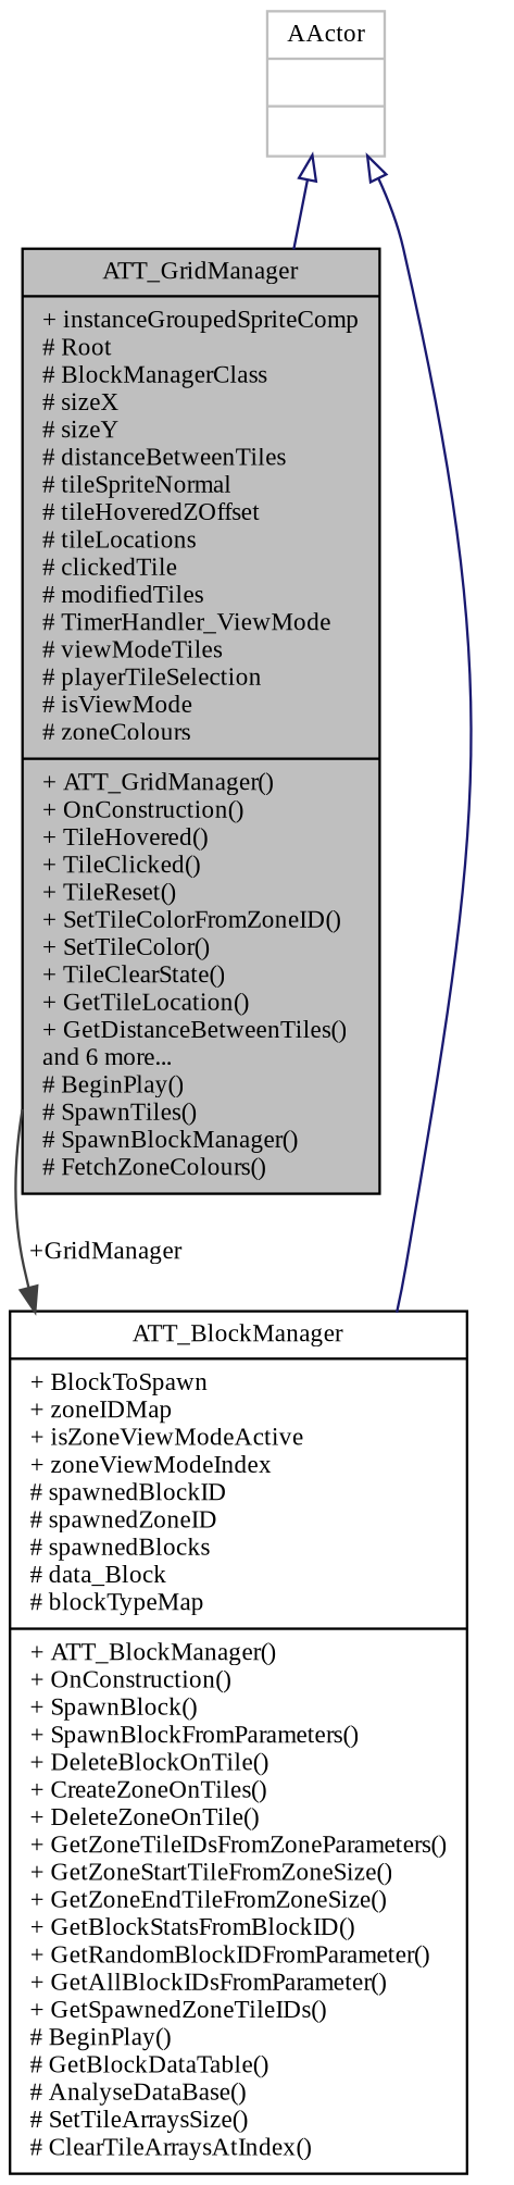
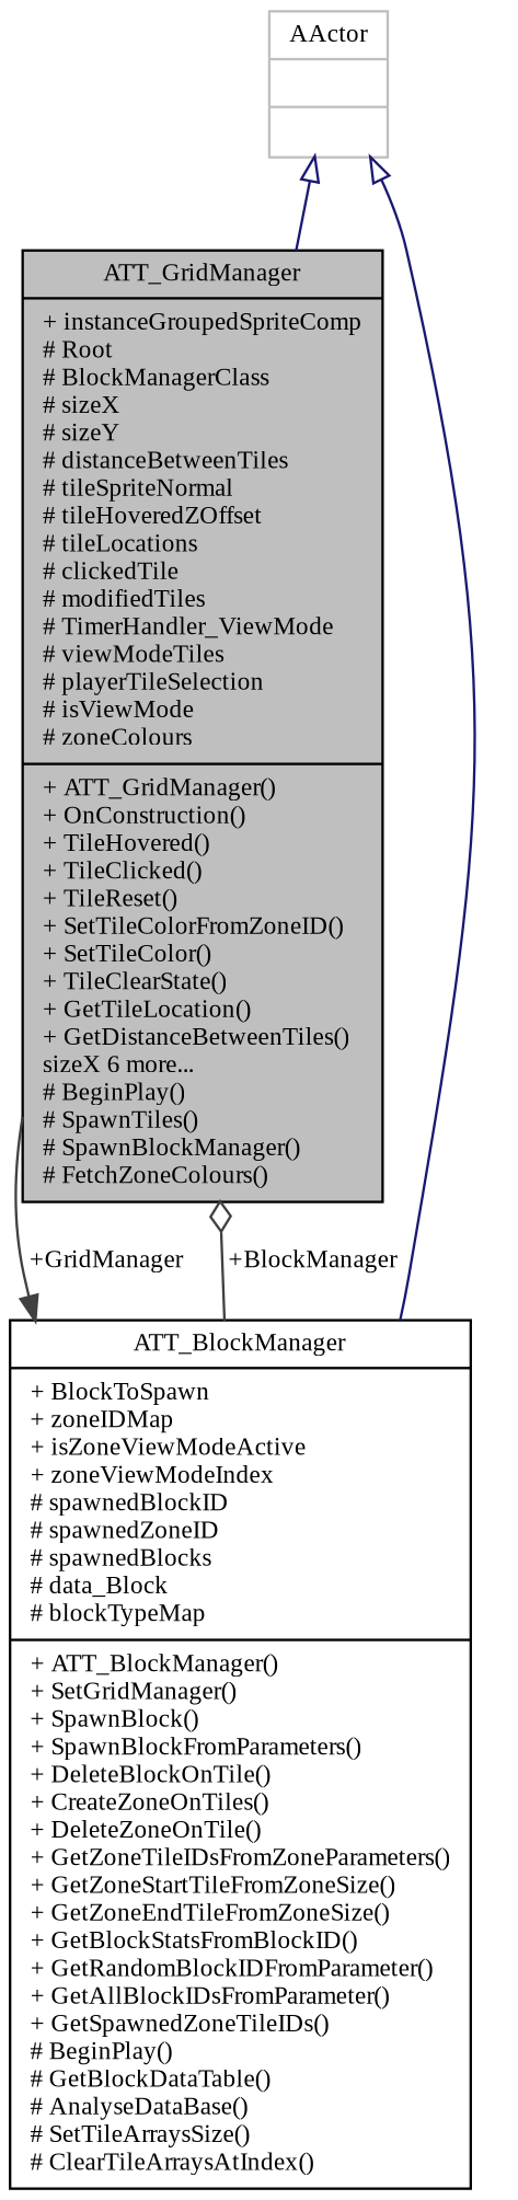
  digraph {
    fontname="Liberation Serif"
    node [color=black fillcolor=white fontname="Liberation Serif" fontsize=10 shape=record style=filled]
    edge [color=grey25 fontname="Liberation Serif" fontsize=10 labelfontname=Helvetica labelfontsize=10 style=solid]
-   n1 [fillcolor=grey75 fontcolor=black height=0.2 label="{ATT_GridManager\n|+ instanceGroupedSpriteComp\l# Root\l# BlockManagerClass\l# sizeX\l# sizeY\l# distanceBetweenTiles\l# tileSpriteNormal\l# tileHoveredZOffset\l# tileLocations\l# clickedTile\l# modifiedTiles\l# TimerHandler_ViewMode\l# viewModeTiles\l# playerTileSelection\l# isViewMode\l# zoneColours\l|+ ATT_GridManager()\l+ OnConstruction()\l+ TileHovered()\l+ TileClicked()\l+ TileReset()\l+ SetTileColorFromZoneID()\l+ SetTileColor()\l+ TileClearState()\l+ GetTileLocation()\l+ GetDistanceBetweenTiles()\land 6 more...\l# BeginPlay()\l# SpawnTiles()\l# SpawnBlockManager()\l# FetchZoneColours()\l}" width=0.4]
-   n2 [height=0.2 label="{ATT_BlockManager\n|+ BlockToSpawn\l+ zoneIDMap\l+ isZoneViewModeActive\l+ zoneViewModeIndex\l# spawnedBlockID\l# spawnedZoneID\l# spawnedBlocks\l# data_Block\l# blockTypeMap\l|+ ATT_BlockManager()\l+ OnConstruction()\l+ SpawnBlock()\l+ SpawnBlockFromParameters()\l+ DeleteBlockOnTile()\l+ CreateZoneOnTiles()\l+ DeleteZoneOnTile()\l+ GetZoneTileIDsFromZoneParameters()\l+ GetZoneStartTileFromZoneSize()\l+ GetZoneEndTileFromZoneSize()\l+ GetBlockStatsFromBlockID()\l+ GetRandomBlockIDFromParameter()\l+ GetAllBlockIDsFromParameter()\l+ GetSpawnedZoneTileIDs()\l# BeginPlay()\l# GetBlockDataTable()\l# AnalyseDataBase()\l# SetTileArraysSize()\l# ClearTileArraysAtIndex()\l}" width=0.4]
+   n1 [fillcolor=grey75 fontcolor=black height=0.2 label="{ATT_GridManager\n|+ instanceGroupedSpriteComp\l# Root\l# BlockManagerClass\l# sizeX\l# sizeY\l# distanceBetweenTiles\l# tileSpriteNormal\l# tileHoveredZOffset\l# tileLocations\l# clickedTile\l# modifiedTiles\l# TimerHandler_ViewMode\l# viewModeTiles\l# playerTileSelection\l# isViewMode\l# zoneColours\l|+ ATT_GridManager()\l+ OnConstruction()\l+ TileHovered()\l+ TileClicked()\l+ TileReset()\l+ SetTileColorFromZoneID()\l+ SetTileColor()\l+ TileClearState()\l+ GetTileLocation()\l+ GetDistanceBetweenTiles()\lsizeX 6 more...\l# BeginPlay()\l# SpawnTiles()\l# SpawnBlockManager()\l# FetchZoneColours()\l}" width=0.4]
+   n2 [height=0.2 label="{ATT_BlockManager\n|+ BlockToSpawn\l+ zoneIDMap\l+ isZoneViewModeActive\l+ zoneViewModeIndex\l# spawnedBlockID\l# spawnedZoneID\l# spawnedBlocks\l# data_Block\l# blockTypeMap\l|+ ATT_BlockManager()\l+ SetGridManager()\l+ SpawnBlock()\l+ SpawnBlockFromParameters()\l+ DeleteBlockOnTile()\l+ CreateZoneOnTiles()\l+ DeleteZoneOnTile()\l+ GetZoneTileIDsFromZoneParameters()\l+ GetZoneStartTileFromZoneSize()\l+ GetZoneEndTileFromZoneSize()\l+ GetBlockStatsFromBlockID()\l+ GetRandomBlockIDFromParameter()\l+ GetAllBlockIDsFromParameter()\l+ GetSpawnedZoneTileIDs()\l# BeginPlay()\l# GetBlockDataTable()\l# AnalyseDataBase()\l# SetTileArraysSize()\l# ClearTileArraysAtIndex()\l}" width=0.4]
    n3 [color=grey75 height=0.2 label="{AActor\n||}" width=0.4]
    n1 -> n2 [arrowhead=normal label=" +GridManager"]
+   n2 -> n1 [arrowhead=odiamond label=" +BlockManager"]
    n3 -> n1 [arrowtail=onormal color=midnightblue dir=back]
    n3 -> n2 [arrowtail=onormal color=midnightblue dir=back]
  }
